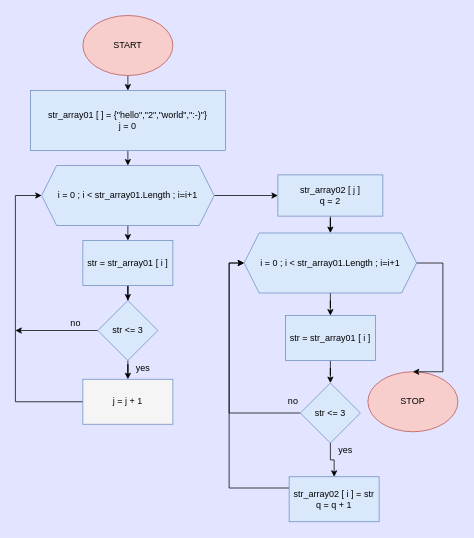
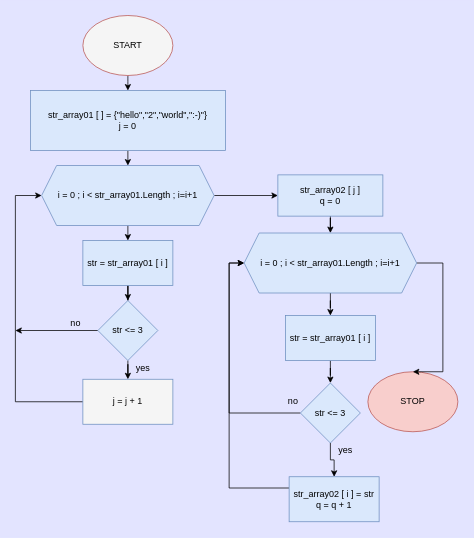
  <mxCell id="0" />
  <mxCell id="1" parent="0" />
  <mxCell id="2" value="" style="edgeStyle=orthogonalEdgeStyle;rounded=0;orthogonalLoop=1;jettySize=auto;html=1;curved=1;" parent="1" source="3" edge="1"><mxGeometry relative="1" as="geometry"><mxPoint x="170" y="120" as="targetPoint" /></mxGeometry></mxCell>
- <mxCell id="3" value="START" style="ellipse;whiteSpace=wrap;html=1;fillColor=#f8cecc;strokeColor=#b85450;rounded=0;" parent="1" vertex="1"><mxGeometry x="110" y="20" width="120" height="80" as="geometry" /></mxCell>
+ <mxCell id="3" value="START" style="ellipse;whiteSpace=wrap;html=1;fillColor=#f5f5f5;strokeColor=#b85450;rounded=0;" parent="1" vertex="1"><mxGeometry x="110" y="20" width="120" height="80" as="geometry" /></mxCell>
  <mxCell id="4" style="edgeStyle=orthogonalEdgeStyle;rounded=0;orthogonalLoop=1;jettySize=auto;html=1;exitX=0.5;exitY=1;exitDx=0;exitDy=0;entryX=0.5;entryY=0;entryDx=0;entryDy=0;" edge="1" parent="1" source="5" target="9"><mxGeometry relative="1" as="geometry" /></mxCell>
  <mxCell id="5" value="str_array01 [ ] = {&quot;hello&quot;,&quot;2&quot;,&quot;world&quot;,&quot;:-)&quot;}&lt;br&gt;j = 0" style="rounded=0;whiteSpace=wrap;html=1;fillColor=#dae8fc;strokeColor=#6c8ebf;" parent="1" vertex="1"><mxGeometry x="40" y="120" width="260" height="80" as="geometry" /></mxCell>
  <mxCell id="6" value="STOP" style="ellipse;whiteSpace=wrap;html=1;fillColor=#f8cecc;strokeColor=#b85450;" parent="1" vertex="1"><mxGeometry x="490" y="495" width="120" height="80" as="geometry" /></mxCell>
  <mxCell id="7" style="edgeStyle=orthogonalEdgeStyle;rounded=0;orthogonalLoop=1;jettySize=auto;html=1;exitX=0.5;exitY=1;exitDx=0;exitDy=0;entryX=0.5;entryY=0;entryDx=0;entryDy=0;" edge="1" parent="1" source="9" target="11"><mxGeometry relative="1" as="geometry" /></mxCell>
  <mxCell id="8" value="" style="edgeStyle=orthogonalEdgeStyle;rounded=0;orthogonalLoop=1;jettySize=auto;html=1;" edge="1" parent="1" source="9" target="20"><mxGeometry relative="1" as="geometry" /></mxCell>
  <mxCell id="9" value="i = 0 ; i &amp;lt; str_array01.Length ; i=i+1" style="shape=hexagon;perimeter=hexagonPerimeter2;whiteSpace=wrap;html=1;fixedSize=1;fillColor=#dae8fc;strokeColor=#6c8ebf;" vertex="1" parent="1"><mxGeometry x="55" y="220" width="230" height="80" as="geometry" /></mxCell>
  <mxCell id="10" value="" style="edgeStyle=orthogonalEdgeStyle;rounded=0;orthogonalLoop=1;jettySize=auto;html=1;" edge="1" parent="1" source="11" target="14"><mxGeometry relative="1" as="geometry" /></mxCell>
  <mxCell id="11" value="str = str_array01 [ i ]" style="rounded=0;whiteSpace=wrap;html=1;fillColor=#dae8fc;strokeColor=#6c8ebf;" vertex="1" parent="1"><mxGeometry x="110" y="320" width="120" height="60" as="geometry" /></mxCell>
  <mxCell id="12" value="" style="edgeStyle=orthogonalEdgeStyle;rounded=0;orthogonalLoop=1;jettySize=auto;html=1;" edge="1" parent="1" source="14" target="16"><mxGeometry relative="1" as="geometry" /></mxCell>
  <mxCell id="13" style="edgeStyle=orthogonalEdgeStyle;rounded=0;orthogonalLoop=1;jettySize=auto;html=1;" edge="1" parent="1" source="14"><mxGeometry relative="1" as="geometry"><mxPoint x="20" y="440" as="targetPoint" /></mxGeometry></mxCell>
  <mxCell id="14" value="str &amp;lt;= 3" style="rhombus;whiteSpace=wrap;html=1;fillColor=#dae8fc;strokeColor=#6c8ebf;" vertex="1" parent="1"><mxGeometry x="130" y="400" width="80" height="80" as="geometry" /></mxCell>
  <mxCell id="15" style="edgeStyle=orthogonalEdgeStyle;rounded=0;orthogonalLoop=1;jettySize=auto;html=1;entryX=0;entryY=0.5;entryDx=0;entryDy=0;" edge="1" parent="1" source="16" target="9"><mxGeometry relative="1" as="geometry"><Array as="points"><mxPoint x="20" y="535" /><mxPoint x="20" y="260" /></Array></mxGeometry></mxCell>
  <mxCell id="16" value="j = j + 1" style="whiteSpace=wrap;html=1;fillColor=#f5f5f5;strokeColor=#6c8ebf;" vertex="1" parent="1"><mxGeometry x="110" y="505" width="120" height="60" as="geometry" /></mxCell>
  <mxCell id="17" value="yes" style="text;html=1;align=center;verticalAlign=middle;resizable=0;points=[];autosize=1;strokeColor=none;fillColor=none;" vertex="1" parent="1"><mxGeometry x="170" y="475" width="40" height="30" as="geometry" /></mxCell>
  <mxCell id="18" value="no" style="text;html=1;align=center;verticalAlign=middle;resizable=0;points=[];autosize=1;strokeColor=none;fillColor=none;" vertex="1" parent="1"><mxGeometry x="80" y="415" width="40" height="30" as="geometry" /></mxCell>
  <mxCell id="19" value="" style="edgeStyle=orthogonalEdgeStyle;rounded=0;orthogonalLoop=1;jettySize=auto;html=1;" edge="1" parent="1" source="20" target="23"><mxGeometry relative="1" as="geometry" /></mxCell>
- <mxCell id="20" value="str_array02 [ j ]&lt;br&gt;q = 2" style="whiteSpace=wrap;html=1;fillColor=#dae8fc;strokeColor=#6c8ebf;" vertex="1" parent="1"><mxGeometry x="370" y="232.5" width="140" height="55" as="geometry" /></mxCell>
+ <mxCell id="20" value="str_array02 [ j ]&lt;br&gt;q = 0" style="whiteSpace=wrap;html=1;fillColor=#dae8fc;strokeColor=#6c8ebf;" vertex="1" parent="1"><mxGeometry x="370" y="232.5" width="140" height="55" as="geometry" /></mxCell>
  <mxCell id="21" value="" style="edgeStyle=orthogonalEdgeStyle;rounded=0;orthogonalLoop=1;jettySize=auto;html=1;" edge="1" parent="1" source="23" target="25"><mxGeometry relative="1" as="geometry" /></mxCell>
  <mxCell id="22" style="edgeStyle=orthogonalEdgeStyle;rounded=0;orthogonalLoop=1;jettySize=auto;html=1;entryX=0.5;entryY=0;entryDx=0;entryDy=0;" edge="1" parent="1" source="23" target="6"><mxGeometry relative="1" as="geometry"><Array as="points"><mxPoint x="590" y="350" /></Array></mxGeometry></mxCell>
  <mxCell id="23" value="i = 0 ; i &amp;lt; str_array01.Length ; i=i+1" style="shape=hexagon;perimeter=hexagonPerimeter2;whiteSpace=wrap;html=1;fixedSize=1;fillColor=#dae8fc;strokeColor=#6c8ebf;" vertex="1" parent="1"><mxGeometry x="325" y="310" width="230" height="80" as="geometry" /></mxCell>
  <mxCell id="24" value="" style="edgeStyle=orthogonalEdgeStyle;rounded=0;orthogonalLoop=1;jettySize=auto;html=1;" edge="1" parent="1" source="25" target="28"><mxGeometry relative="1" as="geometry" /></mxCell>
  <mxCell id="25" value="str = str_array01 [ i ]" style="rounded=0;whiteSpace=wrap;html=1;fillColor=#dae8fc;strokeColor=#6c8ebf;" vertex="1" parent="1"><mxGeometry x="380" y="420" width="120" height="60" as="geometry" /></mxCell>
  <mxCell id="26" value="" style="edgeStyle=orthogonalEdgeStyle;rounded=0;orthogonalLoop=1;jettySize=auto;html=1;" edge="1" parent="1" source="28" target="30"><mxGeometry relative="1" as="geometry" /></mxCell>
  <mxCell id="27" style="edgeStyle=orthogonalEdgeStyle;rounded=0;orthogonalLoop=1;jettySize=auto;html=1;entryX=0;entryY=0.5;entryDx=0;entryDy=0;" edge="1" parent="1" source="28" target="23"><mxGeometry relative="1" as="geometry"><mxPoint x="310" y="550" as="targetPoint" /><Array as="points"><mxPoint x="305" y="550" /><mxPoint x="305" y="350" /></Array></mxGeometry></mxCell>
  <mxCell id="28" value="str &amp;lt;= 3" style="rhombus;whiteSpace=wrap;html=1;fillColor=#dae8fc;strokeColor=#6c8ebf;" vertex="1" parent="1"><mxGeometry x="400" y="510" width="80" height="80" as="geometry" /></mxCell>
  <mxCell id="29" style="edgeStyle=orthogonalEdgeStyle;rounded=0;orthogonalLoop=1;jettySize=auto;html=1;entryX=0;entryY=0.5;entryDx=0;entryDy=0;" edge="1" parent="1" source="30" target="23"><mxGeometry relative="1" as="geometry"><Array as="points"><mxPoint x="305" y="650" /><mxPoint x="305" y="350" /></Array></mxGeometry></mxCell>
  <mxCell id="30" value="str_array02 [ i ] = str&lt;br&gt;q = q + 1" style="whiteSpace=wrap;html=1;fillColor=#dae8fc;strokeColor=#6c8ebf;" vertex="1" parent="1"><mxGeometry x="385" y="635" width="120" height="60" as="geometry" /></mxCell>
  <mxCell id="31" value="yes" style="text;html=1;align=center;verticalAlign=middle;resizable=0;points=[];autosize=1;strokeColor=none;fillColor=none;" vertex="1" parent="1"><mxGeometry x="440" y="585" width="40" height="30" as="geometry" /></mxCell>
  <mxCell id="32" value="no" style="text;html=1;align=center;verticalAlign=middle;resizable=0;points=[];autosize=1;strokeColor=none;fillColor=none;" vertex="1" parent="1"><mxGeometry x="370" y="520" width="40" height="30" as="geometry" /></mxCell>
